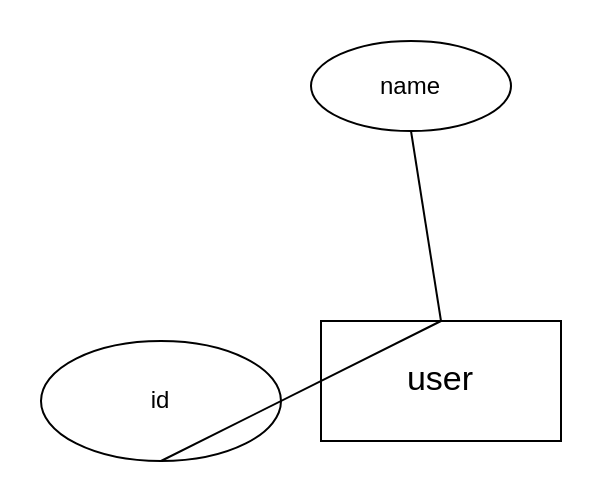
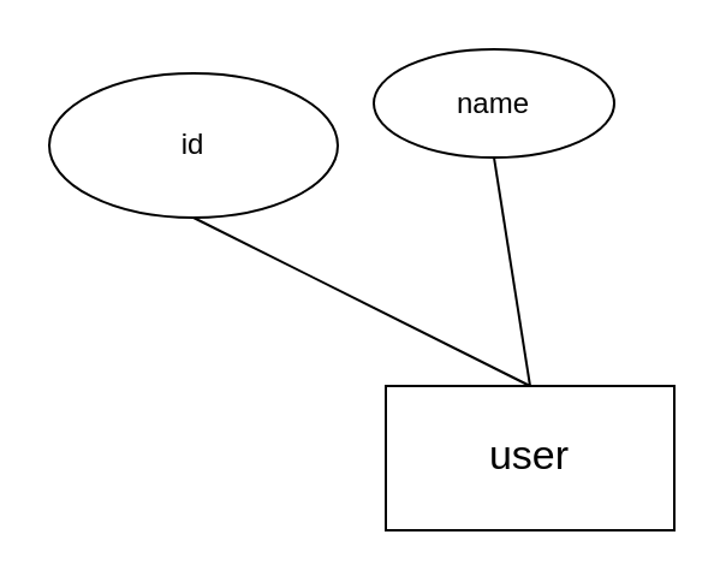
  <mxCell id="0" />
  <mxCell id="1" parent="0" />
  <mxCell id="2" value="&lt;font style=&quot;font-size: 17px;&quot;&gt;user&lt;/font&gt;" style="rounded=0;whiteSpace=wrap;html=1;" vertex="1" parent="1"><mxGeometry x="160" y="160" width="120" height="60" as="geometry" /></mxCell>
- <mxCell id="3" value="id" style="ellipse;whiteSpace=wrap;html=1;" vertex="1" parent="1"><mxGeometry x="20" y="170" width="120" height="60" as="geometry" /></mxCell>
+ <mxCell id="3" value="id" style="ellipse;whiteSpace=wrap;html=1;" vertex="1" parent="1"><mxGeometry x="20" y="30" width="120" height="60" as="geometry" /></mxCell>
  <mxCell id="4" value="" style="endArrow=none;html=1;rounded=0;exitX=0.5;exitY=1;exitDx=0;exitDy=0;" edge="1" parent="1" source="3"><mxGeometry width="50" height="50" relative="1" as="geometry"><mxPoint x="330" y="290" as="sourcePoint" /><mxPoint x="220" y="160" as="targetPoint" /></mxGeometry></mxCell>
  <mxCell id="5" value="name" style="ellipse;whiteSpace=wrap;html=1;" vertex="1" parent="1"><mxGeometry x="155" y="20" width="100" height="45" as="geometry" /></mxCell>
  <mxCell id="6" value="" style="endArrow=none;html=1;rounded=0;exitX=0.5;exitY=1;exitDx=0;exitDy=0;" edge="1" source="5" parent="1"><mxGeometry width="50" height="50" relative="1" as="geometry"><mxPoint x="465" y="280" as="sourcePoint" /><mxPoint x="220" y="160" as="targetPoint" /></mxGeometry></mxCell>
